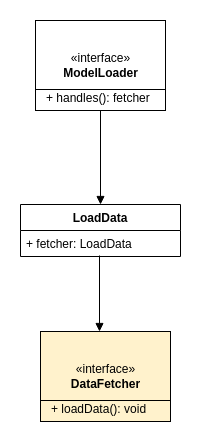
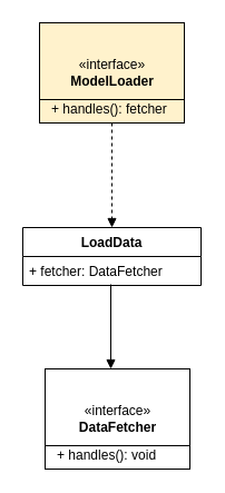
  <mxCell id="0" />
  <mxCell id="1" parent="0" />
  <mxCell id="2" value="LoadData" style="swimlane;fontStyle=1;align=center;verticalAlign=top;childLayout=stackLayout;horizontal=1;startSize=26;horizontalStack=0;resizeParent=1;resizeParentMax=0;resizeLast=0;collapsible=1;marginBottom=0;" vertex="1" parent="1"><mxGeometry x="20" y="204" width="160" height="52" as="geometry" /></mxCell>
- <mxCell id="3" value="+ fetcher: LoadData" style="text;strokeColor=none;fillColor=none;align=left;verticalAlign=top;spacingLeft=4;spacingRight=4;overflow=hidden;rotatable=0;points=[[0,0.5],[1,0.5]];portConstraint=eastwest;" vertex="1" parent="2"><mxGeometry y="26" width="160" height="26" as="geometry" /></mxCell>
+ <mxCell id="3" value="+ fetcher: DataFetcher" style="text;strokeColor=none;fillColor=none;align=left;verticalAlign=top;spacingLeft=4;spacingRight=4;overflow=hidden;rotatable=0;points=[[0,0.5],[1,0.5]];portConstraint=eastwest;" vertex="1" parent="2"><mxGeometry y="26" width="160" height="26" as="geometry" /></mxCell>
  <mxCell id="4" value="" style="line;strokeWidth=1;fillColor=none;align=left;verticalAlign=middle;spacingTop=-1;spacingLeft=3;spacingRight=3;rotatable=0;labelPosition=right;points=[];portConstraint=eastwest;" vertex="1" parent="2"><mxGeometry y="52" width="160" as="geometry" /></mxCell>
- <mxCell id="5" value="" style="endArrow=block;endFill=1;html=1;edgeStyle=orthogonalEdgeStyle;align=left;verticalAlign=top;exitX=0.5;exitY=1;exitDx=0;exitDy=0;entryX=0.5;entryY=0;entryDx=0;entryDy=0;rounded=0;" edge="1" parent="1" source="7" target="2"><mxGeometry x="-1" relative="1" as="geometry"><mxPoint x="210" y="151" as="sourcePoint" /><mxPoint x="370" y="151" as="targetPoint" /></mxGeometry></mxCell>
+ <mxCell id="5" value="" style="endArrow=block;endFill=1;html=1;edgeStyle=orthogonalEdgeStyle;align=left;verticalAlign=top;exitX=0.5;exitY=1;exitDx=0;exitDy=0;entryX=0.5;entryY=0;entryDx=0;entryDy=0;rounded=0;dashed=1;" edge="1" parent="1" source="7" target="2"><mxGeometry x="-1" relative="1" as="geometry"><mxPoint x="210" y="151" as="sourcePoint" /><mxPoint x="370" y="151" as="targetPoint" /></mxGeometry></mxCell>
  <mxCell id="6" value="" style="group" vertex="1" connectable="0" parent="1"><mxGeometry x="35" y="20" width="130" height="90" as="geometry" /></mxCell>
- <mxCell id="7" value="«interface»&lt;br&gt;&lt;b&gt;ModelLoader&lt;/b&gt;" style="html=1;" vertex="1" parent="6"><mxGeometry width="130" height="90" as="geometry" /></mxCell>
+ <mxCell id="7" value="«interface»&lt;br&gt;&lt;b&gt;ModelLoader&lt;/b&gt;" style="html=1;fillColor=#fff2cc;" vertex="1" parent="6"><mxGeometry width="130" height="90" as="geometry" /></mxCell>
  <mxCell id="8" value="+ handles(): fetcher " style="text;strokeColor=none;fillColor=none;align=left;verticalAlign=top;spacingLeft=4;spacingRight=4;overflow=hidden;rotatable=0;points=[[0,0.5],[1,0.5]];portConstraint=eastwest;" vertex="1" parent="6"><mxGeometry x="5" y="64" width="125" height="26" as="geometry" /></mxCell>
  <mxCell id="9" value="" style="line;strokeWidth=1;fillColor=none;align=left;verticalAlign=middle;spacingTop=-1;spacingLeft=3;spacingRight=3;rotatable=0;labelPosition=right;points=[];portConstraint=eastwest;" vertex="1" parent="6"><mxGeometry y="65" width="130" height="8" as="geometry" /></mxCell>
  <mxCell id="10" value="" style="group" vertex="1" connectable="0" parent="1"><mxGeometry x="40" y="331" width="130" height="90" as="geometry" /></mxCell>
- <mxCell id="11" value="«interface»&lt;br&gt;&lt;b&gt;DataFetcher&lt;/b&gt;&lt;br&gt;" style="html=1;fillColor=#fff2cc;" vertex="1" parent="10"><mxGeometry width="130" height="90" as="geometry" /></mxCell>
- <mxCell id="12" value="+ loadData(): void " style="text;strokeColor=none;fillColor=none;align=left;verticalAlign=top;spacingLeft=4;spacingRight=4;overflow=hidden;rotatable=0;points=[[0,0.5],[1,0.5]];portConstraint=eastwest;" vertex="1" parent="10"><mxGeometry x="5" y="64" width="125" height="26" as="geometry" /></mxCell>
+ <mxCell id="11" value="«interface»&lt;br&gt;&lt;b&gt;DataFetcher&lt;/b&gt;&lt;br&gt;" style="html=1;" vertex="1" parent="10"><mxGeometry width="130" height="90" as="geometry" /></mxCell>
+ <mxCell id="12" value="+ handles(): void " style="text;strokeColor=none;fillColor=none;align=left;verticalAlign=top;spacingLeft=4;spacingRight=4;overflow=hidden;rotatable=0;points=[[0,0.5],[1,0.5]];portConstraint=eastwest;" vertex="1" parent="10"><mxGeometry x="5" y="64" width="125" height="26" as="geometry" /></mxCell>
  <mxCell id="13" value="" style="line;strokeWidth=1;fillColor=none;align=left;verticalAlign=middle;spacingTop=-1;spacingLeft=3;spacingRight=3;rotatable=0;labelPosition=right;points=[];portConstraint=eastwest;" vertex="1" parent="10"><mxGeometry y="65" width="130" height="8" as="geometry" /></mxCell>
  <mxCell id="14" value="" style="endArrow=block;endFill=1;html=1;edgeStyle=orthogonalEdgeStyle;align=left;verticalAlign=top;rounded=0;" edge="1" parent="1"><mxGeometry x="-1" relative="1" as="geometry"><mxPoint x="99" y="255" as="sourcePoint" /><mxPoint x="99" y="331" as="targetPoint" /></mxGeometry></mxCell>
  <mxCell id="15" value="" style="resizable=0;html=1;align=left;verticalAlign=bottom;labelBackgroundColor=#ffffff;fontSize=10;" connectable="0" vertex="1" parent="14"><mxGeometry x="-1" relative="1" as="geometry" /></mxCell>
